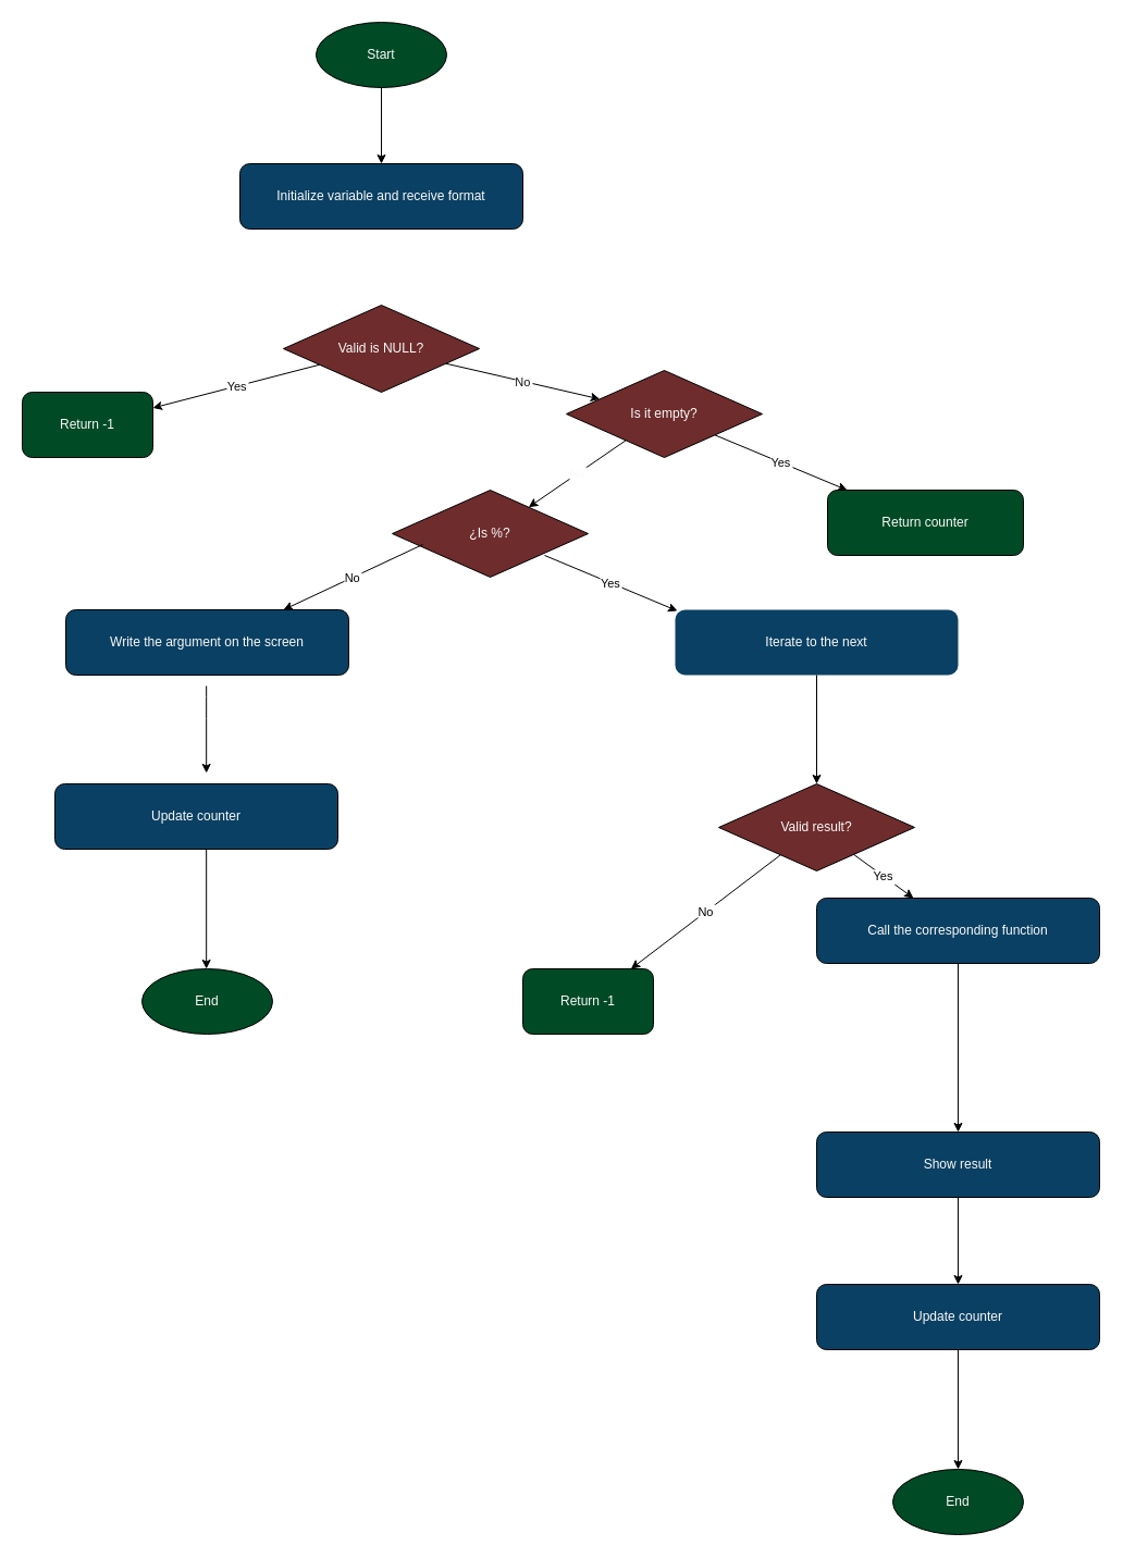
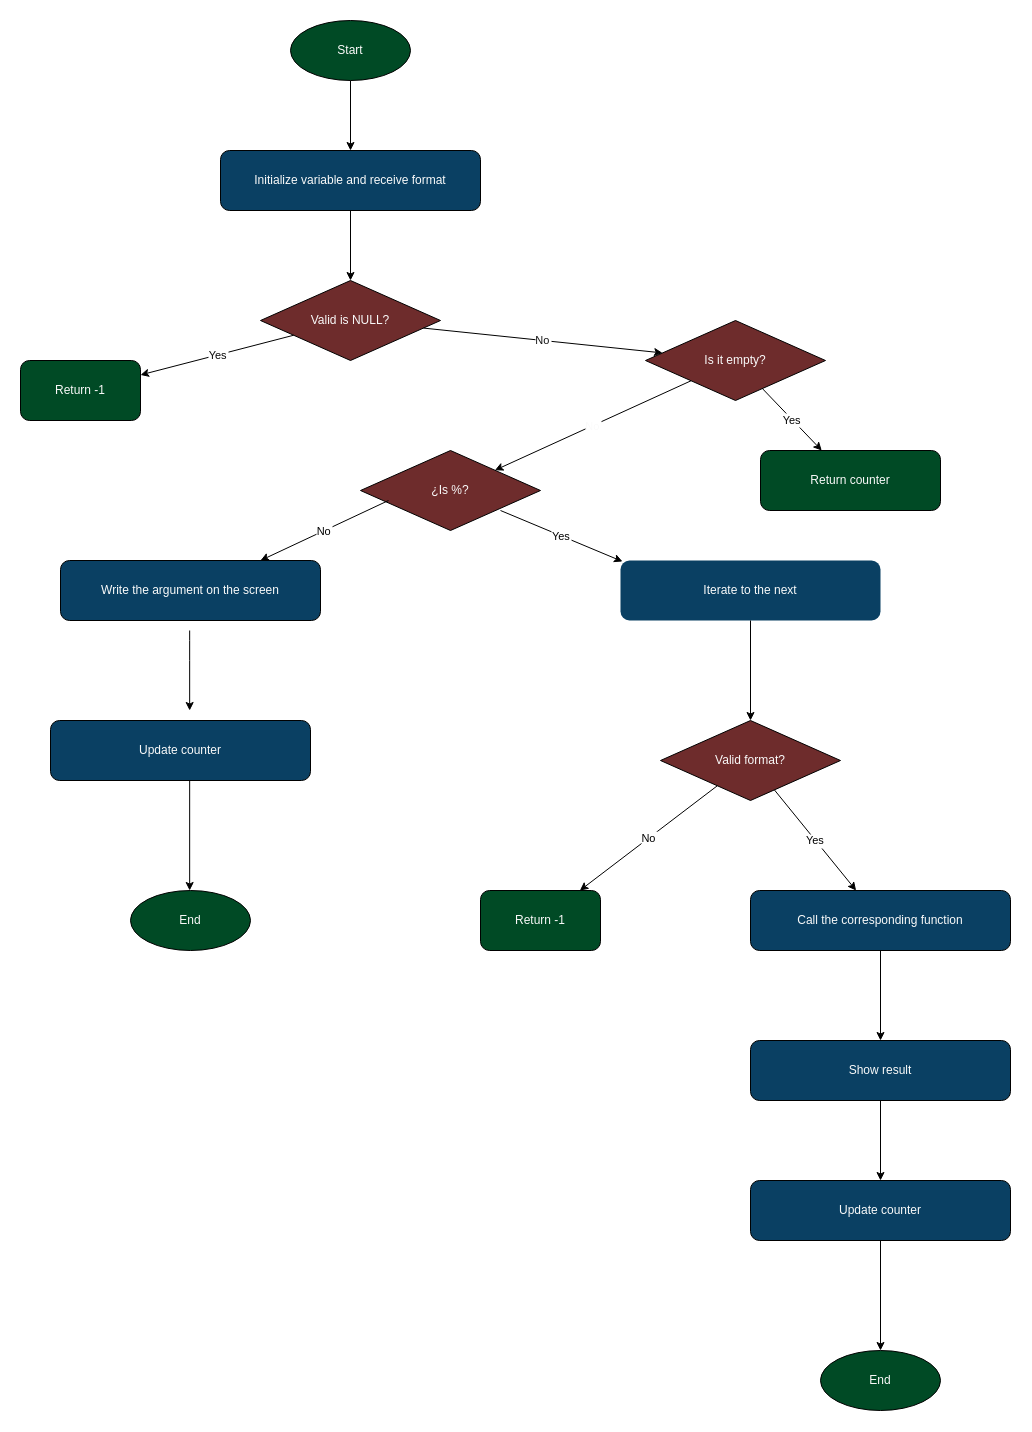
  <mxCell id="0" />
  <mxCell id="1" parent="0" />
  <mxCell id="2" value="&lt;font color=&quot;#fcfcfc&quot;&gt;Start&lt;/font&gt;" style="ellipse;whiteSpace=wrap;html=1;fillColor=#004A25;" vertex="1" parent="1"><mxGeometry x="290" y="20" width="120" height="60" as="geometry" /></mxCell>
  <mxCell id="3" value="Initialize variable and receive format" style="rounded=1;whiteSpace=wrap;html=1;fillColor=#0A4063;fontColor=#FAFAFA;" vertex="1" parent="1"><mxGeometry x="220" y="150" width="260" height="60" as="geometry" /></mxCell>
  <mxCell id="4" value="Valid is NULL?" style="rhombus;whiteSpace=wrap;html=1;fillColor=#6E2C2C;fontColor=#FAFAFA;" vertex="1" parent="1"><mxGeometry x="260" y="280" width="180" height="80" as="geometry" /></mxCell>
  <mxCell id="5" value="Return -1" style="rounded=1;whiteSpace=wrap;html=1;fillColor=#004A25;gradientColor=none;fontColor=#FAFAFA;" vertex="1" parent="1"><mxGeometry x="20" y="360" width="120" height="60" as="geometry" /></mxCell>
- <mxCell id="6" value="Is it empty?" style="rhombus;whiteSpace=wrap;html=1;fillColor=#6E2C2C;fontColor=#FAFAFA;" vertex="1" parent="1"><mxGeometry x="520" y="340" width="180" height="80" as="geometry" /></mxCell>
+ <mxCell id="6" value="Is it empty?" style="rhombus;whiteSpace=wrap;html=1;fillColor=#6E2C2C;fontColor=#FAFAFA;" vertex="1" parent="1"><mxGeometry x="645" y="320" width="180" height="80" as="geometry" /></mxCell>
  <mxCell id="7" value="&lt;font&gt;Return counter&lt;/font&gt;" style="rounded=1;whiteSpace=wrap;html=1;fillColor=#004A25;fontColor=#FAFAFA;" vertex="1" parent="1"><mxGeometry x="760" y="450" width="180" height="60" as="geometry" /></mxCell>
  <mxCell id="8" value="¿Is %?" style="rhombus;whiteSpace=wrap;html=1;fillColor=#6E2C2C;fontColor=#FAFAFA;" vertex="1" parent="1"><mxGeometry x="360" y="450" width="180" height="80" as="geometry" /></mxCell>
  <mxCell id="9" value="Iterate to the next" style="rounded=1;whiteSpace=wrap;html=1;fillColor=#0A4063;strokeColor=none;fontColor=#FAFAFA;" vertex="1" parent="1"><mxGeometry x="620" y="560" width="260" height="60" as="geometry" /></mxCell>
- <mxCell id="10" value="Valid result?" style="rhombus;whiteSpace=wrap;html=1;fillColor=#6E2C2C;gradientColor=none;fontColor=#FAFAFA;" vertex="1" parent="1"><mxGeometry x="660" y="720" width="180" height="80" as="geometry" /></mxCell>
- <mxCell id="11" value="Call the corresponding function" style="rounded=1;whiteSpace=wrap;html=1;fillColor=#0A4063;fontColor=#FAFAFA;" vertex="1" parent="1"><mxGeometry x="750" y="825" width="260" height="60" as="geometry" /></mxCell>
+ <mxCell id="10" value="Valid format?" style="rhombus;whiteSpace=wrap;html=1;fillColor=#6E2C2C;gradientColor=none;fontColor=#FAFAFA;" vertex="1" parent="1"><mxGeometry x="660" y="720" width="180" height="80" as="geometry" /></mxCell>
+ <mxCell id="11" value="Call the corresponding function" style="rounded=1;whiteSpace=wrap;html=1;fillColor=#0A4063;fontColor=#FAFAFA;" vertex="1" parent="1"><mxGeometry x="750" y="890" width="260" height="60" as="geometry" /></mxCell>
  <mxCell id="12" value="Show result" style="rounded=1;whiteSpace=wrap;html=1;fillColor=#0A4063;fontColor=#FAFAFA;" vertex="1" parent="1"><mxGeometry x="750" y="1040" width="260" height="60" as="geometry" /></mxCell>
  <mxCell id="13" value="Update counter" style="rounded=1;whiteSpace=wrap;html=1;fillColor=#0A4063;fontColor=#FAFAFA;" vertex="1" parent="1"><mxGeometry x="750" y="1180" width="260" height="60" as="geometry" /></mxCell>
  <mxCell id="14" style="fontColor=#FAFAFA;" edge="1" parent="1" source="2" target="3"><mxGeometry relative="1" as="geometry" /></mxCell>
+ <mxCell id="15" style="fontColor=#FAFAFA;" edge="1" parent="1" source="3" target="4"><mxGeometry relative="1" as="geometry" /></mxCell>
  <mxCell id="16" value="Yes" style="fontColor=#0A0A0A;" edge="1" parent="1" source="4" target="5"><mxGeometry x="-0.008" relative="1" as="geometry"><mxPoint x="200" y="430" as="targetPoint" /><mxPoint as="offset" /></mxGeometry></mxCell>
  <mxCell id="17" value="No" style="fontColor=#141414;" edge="1" parent="1" source="4" target="6"><mxGeometry relative="1" as="geometry" /></mxCell>
  <mxCell id="18" value="Yes" style="fontColor=#050505;" edge="1" parent="1" source="6" target="7"><mxGeometry x="0.005" relative="1" as="geometry"><mxPoint as="offset" /></mxGeometry></mxCell>
  <mxCell id="19" value="No" style="fontColor=#FAFAFA;" edge="1" parent="1" source="6" target="8"><mxGeometry x="0.002" relative="1" as="geometry"><mxPoint as="offset" /></mxGeometry></mxCell>
  <mxCell id="20" style="fontColor=#FAFAFA;" edge="1" parent="1" source="9" target="10"><mxGeometry relative="1" as="geometry" /></mxCell>
  <mxCell id="21" value="No" style="fontColor=#000000;" edge="1" parent="1" source="10"><mxGeometry x="-0.003" relative="1" as="geometry"><mxPoint x="579.375" y="890" as="targetPoint" /><mxPoint as="offset" /></mxGeometry></mxCell>
  <mxCell id="22" value="Yes" style="fontColor=#000000;" edge="1" parent="1" source="10" target="11"><mxGeometry x="-0.003" relative="1" as="geometry"><mxPoint as="offset" /></mxGeometry></mxCell>
  <mxCell id="23" style="fontColor=#FAFAFA;" edge="1" parent="1" source="11" target="12"><mxGeometry relative="1" as="geometry" /></mxCell>
  <mxCell id="24" style="fontColor=#FAFAFA;" edge="1" parent="1" source="12" target="13"><mxGeometry relative="1" as="geometry" /></mxCell>
  <mxCell id="25" style="fontColor=#FAFAFA;" edge="1" parent="1" source="13"><mxGeometry relative="1" as="geometry"><mxPoint x="880" y="1350" as="targetPoint" /></mxGeometry></mxCell>
  <mxCell id="26" value="Yes" style="fontColor=#000000;" edge="1" parent="1"><mxGeometry x="0.001" relative="1" as="geometry"><mxPoint x="500" y="510" as="sourcePoint" /><mxPoint x="622" y="561" as="targetPoint" /><mxPoint as="offset" /></mxGeometry></mxCell>
  <mxCell id="27" value="No" style="fontColor=#000000;" edge="1" parent="1"><mxGeometry x="0.001" relative="1" as="geometry"><mxPoint x="388" y="500" as="sourcePoint" /><mxPoint x="260" y="560" as="targetPoint" /><mxPoint as="offset" /></mxGeometry></mxCell>
  <mxCell id="28" value="Write the argument on the screen" style="rounded=1;whiteSpace=wrap;html=1;fillColor=#0A4063;fontColor=#FAFAFA;" vertex="1" parent="1"><mxGeometry x="60" y="560" width="260" height="60" as="geometry" /></mxCell>
  <mxCell id="29" value="Update counter" style="rounded=1;whiteSpace=wrap;html=1;fillColor=#0A4063;fontColor=#FAFAFA;" vertex="1" parent="1"><mxGeometry x="50" y="720" width="260" height="60" as="geometry" /></mxCell>
  <mxCell id="30" style="fontColor=#FAFAFA;" edge="1" parent="1"><mxGeometry relative="1" as="geometry"><mxPoint x="189.17" y="630" as="sourcePoint" /><mxPoint x="189.17" y="710" as="targetPoint" /><Array as="points"><mxPoint x="189.17" y="650" /></Array></mxGeometry></mxCell>
  <mxCell id="31" style="fontColor=#FAFAFA;" edge="1" parent="1"><mxGeometry relative="1" as="geometry"><mxPoint x="189.17" y="780" as="sourcePoint" /><mxPoint x="189.17" y="890" as="targetPoint" /></mxGeometry></mxCell>
  <mxCell id="32" value="End" style="ellipse;whiteSpace=wrap;html=1;fillColor=#004A25;fontColor=#FAFAFA;" vertex="1" parent="1"><mxGeometry x="130" y="890" width="120" height="60" as="geometry" /></mxCell>
  <mxCell id="33" value="Return -1" style="rounded=1;whiteSpace=wrap;html=1;fillColor=#004A25;gradientColor=none;fontColor=#FAFAFA;" vertex="1" parent="1"><mxGeometry x="480" y="890" width="120" height="60" as="geometry" /></mxCell>
  <mxCell id="34" value="End" style="ellipse;whiteSpace=wrap;html=1;fillColor=#004A25;fontColor=#FAFAFA;" vertex="1" parent="1"><mxGeometry x="820" y="1350" width="120" height="60" as="geometry" /></mxCell>
